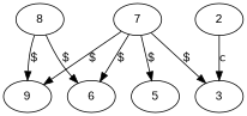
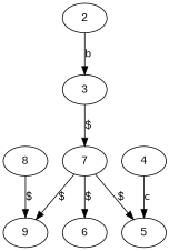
  digraph {
    fontname="Liberation Mono"
    node [fontname="Liberation Mono"]
    edge [fontname="Liberation Mono"]
    n1 [label=8]
    n2 [label=6]
    n3 [label=9]
    n4 [label=2]
    n5 [label=3]
+   n6 [label=4]
    n7 [label=5]
    n8 [label=7]
-   n1 -> n2 [label="$"]
    n1 -> n3 [label="$"]
-   n4 -> n5 [label=c]
-   n8 -> n5 [label="$"]
+   n4 -> n5 [label=b]
+   n5 -> n8 [label="$"]
+   n6 -> n7 [label=c]
    n8 -> n2 [label="$"]
    n8 -> n3 [label="$"]
    n8 -> n7 [label="$"]
  }
